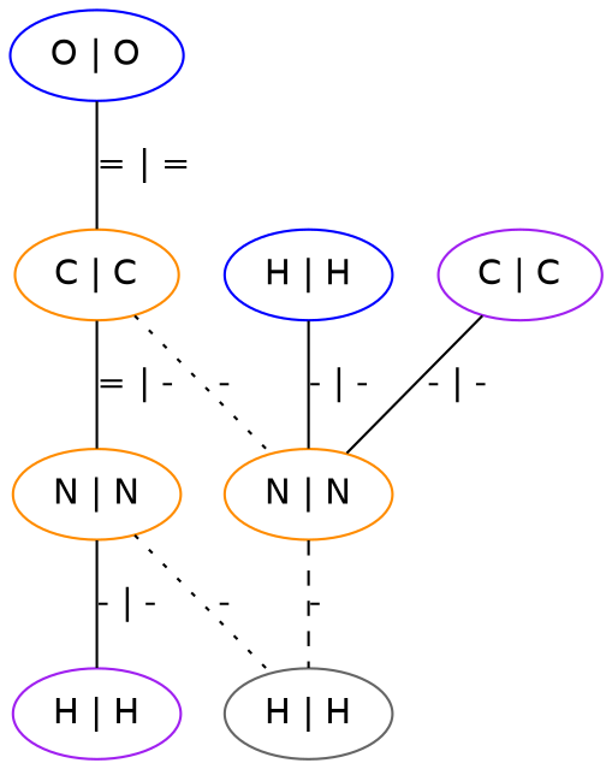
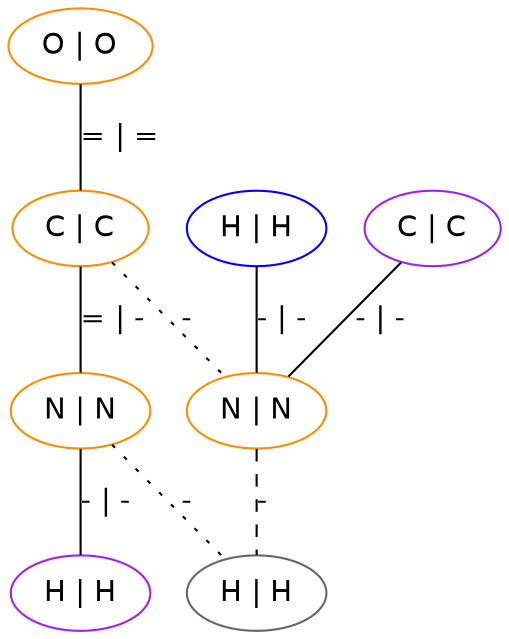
  graph {
    fontname="DejaVu Sans"
    node [color=darkorange fontname="DejaVu Sans"]
    edge [fontname="DejaVu Sans"]
-   n1 [label="O | O" color=blue]
+   n1 [label="O | O"]
    n2 [label="C | C"]
    n3 [label="N | N"]
    n4 [label="N | N"]
    n5 [label="H | H" color=purple]
    n6 [label="H | H" color=gray40]
    n7 [label="H | H" color=blue]
    n8 [label="C | C" color=purple]
    n1 -- n2 [label="= | ="]
    n2 -- n3 [label="= | -"]
    n2 -- n4 [label="-" style=dotted]
    n3 -- n5 [label="- | -"]
    n3 -- n6 [label="-" style=dotted]
    n4 -- n6 [label="-" style=dashed]
    n7 -- n4 [label="- | -"]
    n8 -- n4 [label="- | -"]
  }
